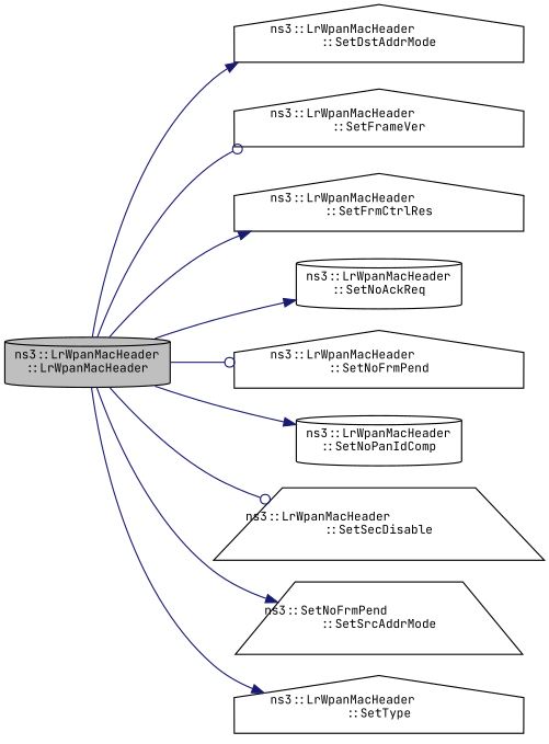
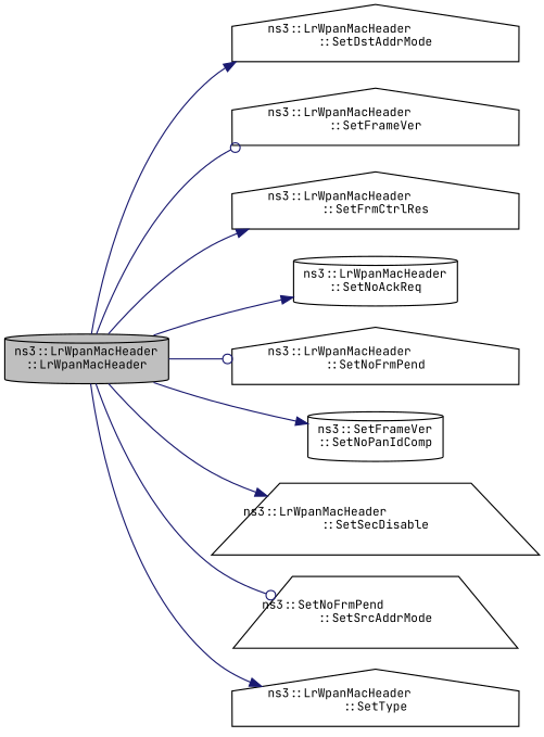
  digraph {
    fontname="JetBrains Mono"
    rankdir=LR
    node [color=black fillcolor=white fontname="JetBrains Mono" fontsize=10 shape=house style=filled]
    edge [arrowhead=normal color=midnightblue fontname="JetBrains Mono" fontsize=10 labelfontname=Helvetica labelfontsize=10 style=solid]
    n1 [fillcolor=grey75 fontcolor=black height=0.2 label="ns3::LrWpanMacHeader\l::LrWpanMacHeader" shape=cylinder width=0.4]
    n2 [height=0.2 label="ns3::LrWpanMacHeader\l::SetDstAddrMode" width=0.4]
    n3 [height=0.2 label="ns3::LrWpanMacHeader\l::SetFrameVer" width=0.4]
    n4 [height=0.2 label="ns3::LrWpanMacHeader\l::SetFrmCtrlRes" width=0.4]
    n5 [height=0.2 label="ns3::LrWpanMacHeader\l::SetNoAckReq" shape=cylinder width=0.4]
    n6 [height=0.2 label="ns3::LrWpanMacHeader\l::SetNoFrmPend" width=0.4]
-   n7 [height=0.2 label="ns3::LrWpanMacHeader\l::SetNoPanIdComp" shape=cylinder width=0.4]
+   n7 [height=0.2 label="ns3::SetFrameVer\l::SetNoPanIdComp" shape=cylinder width=0.4]
    n8 [height=0.2 label="ns3::LrWpanMacHeader\l::SetSecDisable" shape=trapezium width=0.4]
    n9 [height=0.2 label="ns3::SetNoFrmPend\l::SetSrcAddrMode" shape=trapezium width=0.4]
    n10 [height=0.2 label="ns3::LrWpanMacHeader\l::SetType" width=0.4]
    n1 -> n2
    n1 -> n3 [arrowhead=odot]
    n1 -> n4
    n1 -> n5
    n1 -> n6 [arrowhead=odot]
    n1 -> n7
-   n1 -> n8 [arrowhead=odot]
-   n1 -> n9
+   n1 -> n8
+   n1 -> n9 [arrowhead=odot]
    n1 -> n10
  }
